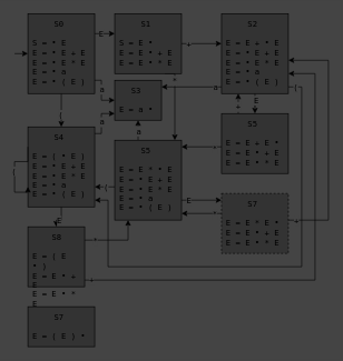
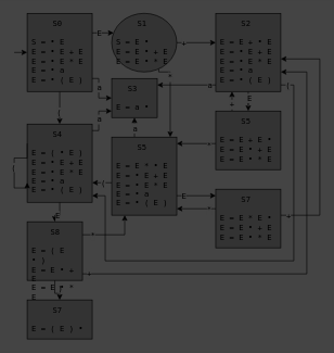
  <mxCell id="0" />
  <mxCell id="1" parent="0" />
  <mxCell id="2" style="edgeStyle=orthogonalEdgeStyle;rounded=0;orthogonalLoop=1;jettySize=auto;html=1;fontFamily=monospace;fontSize=12;fontColor=default;" parent="1" source="8" target="33" edge="1"><mxGeometry relative="1" as="geometry"><Array as="points"><mxPoint x="151" y="50" /><mxPoint x="151" y="50" /></Array></mxGeometry></mxCell>
  <mxCell id="3" value="E" style="edgeLabel;html=1;align=center;verticalAlign=middle;resizable=0;points=[];rounded=0;strokeColor=default;spacing=10;fontFamily=monospace;fontSize=12;fontColor=default;fillColor=default;labelBackgroundColor=#444444;" parent="2" vertex="1" connectable="0"><mxGeometry x="-0.02" relative="1" as="geometry"><mxPoint x="-5" as="offset" /></mxGeometry></mxCell>
  <mxCell id="4" style="rounded=0;orthogonalLoop=1;jettySize=auto;html=1;fontFamily=monospace;fontSize=12;fontColor=default;edgeStyle=orthogonalEdgeStyle;" parent="1" source="8" target="21" edge="1"><mxGeometry relative="1" as="geometry"><Array as="points"><mxPoint x="151" y="120" /><mxPoint x="151" y="150" /></Array></mxGeometry></mxCell>
  <mxCell id="5" value="a" style="edgeLabel;html=1;align=center;verticalAlign=middle;resizable=0;points=[];rounded=0;strokeColor=default;spacing=10;fontFamily=monospace;fontSize=12;fontColor=default;fillColor=default;labelBackgroundColor=#444444;" parent="4" vertex="1" connectable="0"><mxGeometry x="-0.008" relative="1" as="geometry"><mxPoint y="-6" as="offset" /></mxGeometry></mxCell>
  <mxCell id="6" style="edgeStyle=orthogonalEdgeStyle;rounded=0;orthogonalLoop=1;jettySize=auto;html=1;fontFamily=monospace;fontSize=12;fontColor=default;" parent="1" source="8" target="13" edge="1"><mxGeometry relative="1" as="geometry" /></mxCell>
  <mxCell id="7" value="(" style="edgeLabel;html=1;align=center;verticalAlign=middle;resizable=0;points=[];rounded=0;strokeColor=default;spacing=10;fontFamily=monospace;fontSize=12;fontColor=default;fillColor=default;labelBackgroundColor=#444444;" parent="6" vertex="1" connectable="0"><mxGeometry x="0.259" y="-1" relative="1" as="geometry"><mxPoint as="offset" /></mxGeometry></mxCell>
  <mxCell id="8" value="&lt;div style=&quot;text-align: center;&quot;&gt;S0&lt;/div&gt;&lt;div&gt;&lt;br&gt;&lt;/div&gt;S = •&amp;nbsp;E&lt;div&gt;E =&amp;nbsp;&lt;span style=&quot;background-color: initial;&quot;&gt;•&lt;/span&gt;&lt;span style=&quot;background-color: initial;&quot;&gt;&amp;nbsp;E + E&lt;/span&gt;&lt;/div&gt;&lt;div&gt;E =&amp;nbsp;&lt;span style=&quot;background-color: initial;&quot;&gt;•&lt;/span&gt;&lt;span style=&quot;background-color: initial;&quot;&gt;&amp;nbsp;E * E&lt;/span&gt;&lt;/div&gt;&lt;div&gt;E =&amp;nbsp;&lt;span style=&quot;background-color: initial;&quot;&gt;•&lt;/span&gt;&lt;span style=&quot;background-color: initial;&quot;&gt;&amp;nbsp;a&lt;/span&gt;&lt;/div&gt;&lt;div&gt;E =&amp;nbsp;&lt;span style=&quot;background-color: initial;&quot;&gt;•&lt;/span&gt;&lt;span style=&quot;background-color: initial;&quot;&gt;&amp;nbsp;( E )&lt;/span&gt;&lt;/div&gt;" style="rounded=0;whiteSpace=wrap;html=1;fontFamily=monospace;align=left;spacing=7;verticalAlign=top;spacingTop=-3;fillColor=#333333;" parent="1" vertex="1"><mxGeometry x="40.98" y="20" width="100" height="120" as="geometry" /></mxCell>
  <mxCell id="9" style="edgeStyle=orthogonalEdgeStyle;rounded=0;orthogonalLoop=1;jettySize=auto;html=1;fontFamily=monospace;fontSize=12;fontColor=default;" parent="1" source="13" target="20" edge="1"><mxGeometry relative="1" as="geometry" /></mxCell>
  <mxCell id="10" value="E" style="edgeLabel;html=1;align=center;verticalAlign=middle;resizable=0;points=[];rounded=0;strokeColor=default;spacing=10;fontFamily=monospace;fontSize=12;fontColor=default;fillColor=default;labelBackgroundColor=#444444;" parent="9" vertex="1" connectable="0"><mxGeometry x="0.278" relative="1" as="geometry"><mxPoint as="offset" /></mxGeometry></mxCell>
  <mxCell id="11" style="edgeStyle=orthogonalEdgeStyle;rounded=0;orthogonalLoop=1;jettySize=auto;html=1;fontFamily=monospace;fontSize=12;fontColor=default;" parent="1" source="13" target="21" edge="1"><mxGeometry relative="1" as="geometry"><Array as="points"><mxPoint x="151" y="200" /><mxPoint x="151" y="170" /></Array></mxGeometry></mxCell>
  <mxCell id="12" value="a" style="edgeLabel;html=1;align=center;verticalAlign=middle;resizable=0;points=[];rounded=0;strokeColor=default;spacing=10;fontFamily=monospace;fontSize=12;fontColor=default;fillColor=default;labelBackgroundColor=#444444;" parent="11" vertex="1" connectable="0"><mxGeometry x="0.553" y="-2" relative="1" as="geometry"><mxPoint x="-7" y="10" as="offset" /></mxGeometry></mxCell>
  <mxCell id="13" value="&lt;div style=&quot;text-align: center;&quot;&gt;S4&lt;/div&gt;&lt;div&gt;&lt;br&gt;&lt;/div&gt;&lt;div&gt;E = (&amp;nbsp;&lt;span style=&quot;background-color: initial;&quot;&gt;•&lt;/span&gt;&lt;span style=&quot;background-color: initial;&quot;&gt;&amp;nbsp;E )&lt;/span&gt;&lt;/div&gt;&lt;div&gt;E =&amp;nbsp;&lt;span style=&quot;background-color: initial;&quot;&gt;•&lt;/span&gt;&lt;span style=&quot;background-color: initial;&quot;&gt;&amp;nbsp;E + E&lt;/span&gt;&lt;/div&gt;&lt;div&gt;E =&amp;nbsp;&lt;span style=&quot;background-color: initial;&quot;&gt;•&lt;/span&gt;&lt;span style=&quot;background-color: initial;&quot;&gt;&amp;nbsp;E * E&lt;/span&gt;&lt;/div&gt;&lt;div&gt;E =&amp;nbsp;&lt;span style=&quot;background-color: initial;&quot;&gt;•&lt;/span&gt;&lt;span style=&quot;background-color: initial;&quot;&gt;&amp;nbsp;a&lt;/span&gt;&lt;/div&gt;&lt;div&gt;E =&amp;nbsp;&lt;span style=&quot;background-color: initial;&quot;&gt;•&lt;/span&gt;&lt;span style=&quot;background-color: initial;&quot;&gt;&amp;nbsp;( E )&lt;/span&gt;&lt;/div&gt;" style="rounded=0;whiteSpace=wrap;html=1;fontFamily=monospace;align=left;spacing=7;verticalAlign=top;spacingTop=-3;fillColor=#333333;" parent="1" vertex="1"><mxGeometry x="40.98" y="190" width="100.02" height="120.09" as="geometry" /></mxCell>
+ <mxCell id="14" style="edgeStyle=orthogonalEdgeStyle;rounded=0;orthogonalLoop=1;jettySize=auto;html=1;fontFamily=monospace;fontSize=12;fontColor=default;" parent="1" source="20" target="44" edge="1"><mxGeometry relative="1" as="geometry" /></mxCell>
+ <mxCell id="15" value=")" style="edgeLabel;html=1;align=center;verticalAlign=middle;resizable=0;points=[];rounded=0;strokeColor=default;spacing=10;fontFamily=monospace;fontSize=12;fontColor=default;fillColor=default;labelBackgroundColor=#444444;" parent="14" vertex="1" connectable="0"><mxGeometry x="0.605" relative="1" as="geometry"><mxPoint y="-10" as="offset" /></mxGeometry></mxCell>
  <mxCell id="16" style="edgeStyle=orthogonalEdgeStyle;rounded=0;orthogonalLoop=1;jettySize=auto;html=1;fontFamily=monospace;fontSize=12;fontColor=default;" parent="1" source="20" target="51" edge="1"><mxGeometry relative="1" as="geometry"><Array as="points"><mxPoint x="191" y="360" /></Array></mxGeometry></mxCell>
  <mxCell id="17" value="*" style="edgeLabel;html=1;align=center;verticalAlign=middle;resizable=0;points=[];rounded=0;strokeColor=default;spacing=10;fontFamily=monospace;fontSize=12;fontColor=default;fillColor=default;labelBackgroundColor=#444444;" parent="16" vertex="1" connectable="0"><mxGeometry x="-0.205" y="-1" relative="1" as="geometry"><mxPoint x="-22" as="offset" /></mxGeometry></mxCell>
  <mxCell id="18" style="edgeStyle=orthogonalEdgeStyle;rounded=0;orthogonalLoop=1;jettySize=auto;html=1;fontFamily=monospace;fontSize=12;fontColor=default;" parent="1" source="20" target="28" edge="1"><mxGeometry relative="1" as="geometry"><Array as="points"><mxPoint x="471" y="420" /><mxPoint x="471" y="110" /></Array></mxGeometry></mxCell>
  <mxCell id="19" value="+" style="edgeLabel;html=1;align=center;verticalAlign=middle;resizable=0;points=[];rounded=0;strokeColor=default;spacing=10;fontFamily=monospace;fontSize=12;fontColor=default;fillColor=default;labelBackgroundColor=#444444;" parent="18" vertex="1" connectable="0"><mxGeometry x="-0.904" y="1" relative="1" as="geometry"><mxPoint x="-23" as="offset" /></mxGeometry></mxCell>
  <mxCell id="20" value="&lt;div style=&quot;text-align: center;&quot;&gt;S8&lt;/div&gt;&lt;div&gt;&lt;br&gt;&lt;/div&gt;E = ( E •&amp;nbsp;)&lt;div&gt;E = E&amp;nbsp;&lt;span style=&quot;background-color: initial;&quot;&gt;•&lt;/span&gt;&lt;span style=&quot;background-color: initial;&quot;&gt;&amp;nbsp;+ E&lt;/span&gt;&lt;/div&gt;&lt;div&gt;E = E&amp;nbsp;&lt;span style=&quot;background-color: initial;&quot;&gt;•&lt;/span&gt;&lt;span style=&quot;background-color: initial;&quot;&gt;&amp;nbsp;* E&lt;/span&gt;&lt;/div&gt;" style="rounded=0;whiteSpace=wrap;html=1;fontFamily=monospace;align=left;spacing=7;verticalAlign=top;spacingTop=-3;fillColor=#333333;" parent="1" vertex="1"><mxGeometry x="40.98" y="340" width="85" height="90" as="geometry" /></mxCell>
  <mxCell id="21" value="&lt;div style=&quot;text-align: center;&quot;&gt;S3&lt;/div&gt;&lt;div&gt;&lt;br&gt;&lt;/div&gt;&lt;div&gt;E = a •&lt;/div&gt;" style="rounded=0;whiteSpace=wrap;html=1;fontFamily=monospace;align=left;spacing=7;verticalAlign=top;spacingTop=-3;fillColor=#333333;" parent="1" vertex="1"><mxGeometry x="171" y="120" width="70.02" height="60" as="geometry" /></mxCell>
  <mxCell id="22" style="edgeStyle=orthogonalEdgeStyle;rounded=0;orthogonalLoop=1;jettySize=auto;html=1;fontFamily=monospace;fontSize=12;fontColor=default;" parent="1" source="28" target="38" edge="1"><mxGeometry relative="1" as="geometry"><mxPoint x="391" y="242.09" as="sourcePoint" /></mxGeometry></mxCell>
  <mxCell id="23" value="E" style="edgeLabel;html=1;align=center;verticalAlign=middle;resizable=0;points=[];rounded=0;strokeColor=default;spacing=10;fontFamily=monospace;fontSize=12;fontColor=default;fillColor=default;labelBackgroundColor=#444444;" parent="22" vertex="1" connectable="0"><mxGeometry x="-0.608" y="1" relative="1" as="geometry"><mxPoint as="offset" /></mxGeometry></mxCell>
  <mxCell id="24" style="edgeStyle=orthogonalEdgeStyle;rounded=0;orthogonalLoop=1;jettySize=auto;html=1;fontFamily=monospace;fontSize=12;fontColor=default;" parent="1" source="28" target="21" edge="1"><mxGeometry relative="1" as="geometry"><Array as="points"><mxPoint x="291" y="130" /><mxPoint x="291" y="130" /></Array><mxPoint x="340.98" y="182.097" as="sourcePoint" /></mxGeometry></mxCell>
  <mxCell id="25" value="a" style="edgeLabel;html=1;align=center;verticalAlign=middle;resizable=0;points=[];rounded=0;strokeColor=default;spacing=10;fontFamily=monospace;fontSize=12;fontColor=default;fillColor=default;labelBackgroundColor=#444444;" parent="24" vertex="1" connectable="0"><mxGeometry x="-0.105" y="1" relative="1" as="geometry"><mxPoint x="31" y="-1" as="offset" /></mxGeometry></mxCell>
  <mxCell id="26" style="edgeStyle=orthogonalEdgeStyle;rounded=0;orthogonalLoop=1;jettySize=auto;html=1;fontFamily=monospace;fontSize=12;fontColor=default;" parent="1" source="28" target="13" edge="1"><mxGeometry relative="1" as="geometry"><mxPoint x="340.98" y="230.09" as="sourcePoint" /><Array as="points"><mxPoint x="451" y="130" /><mxPoint x="451" y="400" /><mxPoint x="161" y="400" /><mxPoint x="161" y="300" /></Array></mxGeometry></mxCell>
  <mxCell id="27" value="(" style="edgeLabel;html=1;align=center;verticalAlign=middle;resizable=0;points=[];rounded=0;strokeColor=default;spacing=10;fontFamily=monospace;fontSize=12;fontColor=default;fillColor=default;labelBackgroundColor=#444444;" parent="26" vertex="1" connectable="0"><mxGeometry x="0.043" y="-1" relative="1" as="geometry"><mxPoint x="65" y="-269" as="offset" /></mxGeometry></mxCell>
  <mxCell id="28" value="&lt;div style=&quot;text-align: center;&quot;&gt;S2&lt;/div&gt;&lt;div&gt;&lt;br&gt;&lt;/div&gt;&lt;div&gt;E = E +&amp;nbsp;&lt;span style=&quot;background-color: initial;&quot;&gt;•&lt;/span&gt;&lt;span style=&quot;background-color: initial;&quot;&gt;&amp;nbsp;E&lt;/span&gt;&lt;/div&gt;&lt;div&gt;E =&amp;nbsp;&lt;span style=&quot;background-color: initial;&quot;&gt;•&lt;/span&gt;&lt;span style=&quot;background-color: initial;&quot;&gt;&amp;nbsp;E + E&lt;/span&gt;&lt;/div&gt;&lt;div&gt;E =&amp;nbsp;&lt;span style=&quot;background-color: initial;&quot;&gt;•&lt;/span&gt;&lt;span style=&quot;background-color: initial;&quot;&gt;&amp;nbsp;E * E&lt;/span&gt;&lt;/div&gt;&lt;div&gt;E =&amp;nbsp;&lt;span style=&quot;background-color: initial;&quot;&gt;•&lt;/span&gt;&lt;span style=&quot;background-color: initial;&quot;&gt;&amp;nbsp;a&lt;/span&gt;&lt;/div&gt;&lt;div&gt;E =&amp;nbsp;&lt;span style=&quot;background-color: initial;&quot;&gt;•&lt;/span&gt;&lt;span style=&quot;background-color: initial;&quot;&gt;&amp;nbsp;( E )&lt;/span&gt;&lt;/div&gt;" style="rounded=0;whiteSpace=wrap;html=1;fontFamily=monospace;align=left;spacing=7;verticalAlign=top;spacingTop=-3;fillColor=#333333;" parent="1" vertex="1"><mxGeometry x="330.98" y="20" width="100.02" height="120" as="geometry" /></mxCell>
  <mxCell id="29" style="edgeStyle=orthogonalEdgeStyle;rounded=0;orthogonalLoop=1;jettySize=auto;html=1;fontFamily=monospace;fontSize=12;fontColor=default;" parent="1" source="33" target="28" edge="1"><mxGeometry relative="1" as="geometry"><Array as="points"><mxPoint x="331" y="50" /><mxPoint x="331" y="50" /></Array></mxGeometry></mxCell>
  <mxCell id="30" value="+" style="edgeLabel;html=1;align=center;verticalAlign=middle;resizable=0;points=[];rounded=0;strokeColor=default;spacing=10;fontFamily=monospace;fontSize=12;fontColor=default;fillColor=default;labelBackgroundColor=#444444;" parent="29" vertex="1" connectable="0"><mxGeometry x="-0.18" relative="1" as="geometry"><mxPoint x="-15" as="offset" /></mxGeometry></mxCell>
  <mxCell id="31" style="edgeStyle=orthogonalEdgeStyle;rounded=0;orthogonalLoop=1;jettySize=auto;html=1;fontFamily=monospace;fontSize=12;fontColor=default;exitX=0.75;exitY=1;exitDx=0;exitDy=0;" parent="1" source="33" target="51" edge="1"><mxGeometry relative="1" as="geometry"><Array as="points"><mxPoint x="261" y="110" /></Array></mxGeometry></mxCell>
  <mxCell id="32" value="*" style="edgeLabel;html=1;align=center;verticalAlign=middle;resizable=0;points=[];rounded=0;strokeColor=default;spacing=10;fontFamily=monospace;fontSize=12;fontColor=default;fillColor=default;labelBackgroundColor=#444444;" parent="31" vertex="1" connectable="0"><mxGeometry x="0.408" y="1" relative="1" as="geometry"><mxPoint x="-2" y="-56" as="offset" /></mxGeometry></mxCell>
- <mxCell id="33" value="&lt;div style=&quot;text-align: center;&quot;&gt;S1&lt;/div&gt;&lt;div&gt;&lt;br&gt;&lt;/div&gt;S = E •&lt;div&gt;E = E&amp;nbsp;&lt;span style=&quot;background-color: initial;&quot;&gt;•&lt;/span&gt;&lt;span style=&quot;background-color: initial;&quot;&gt;&amp;nbsp;+ E&lt;/span&gt;&lt;/div&gt;&lt;div&gt;E = E&amp;nbsp;&lt;span style=&quot;background-color: initial;&quot;&gt;•&lt;/span&gt;&lt;span style=&quot;background-color: initial;&quot;&gt;&amp;nbsp;* E&lt;/span&gt;&lt;/div&gt;" style="rounded=0;whiteSpace=wrap;html=1;fontFamily=monospace;align=left;spacing=7;verticalAlign=top;spacingTop=-3;fillColor=#333333;" parent="1" vertex="1"><mxGeometry x="171" y="20" width="100" height="90" as="geometry" /></mxCell>
+ <mxCell id="33" value="&lt;div style=&quot;text-align: center;&quot;&gt;S1&lt;/div&gt;&lt;div&gt;&lt;br&gt;&lt;/div&gt;S = E •&lt;div&gt;E = E&amp;nbsp;&lt;span style=&quot;background-color: initial;&quot;&gt;•&lt;/span&gt;&lt;span style=&quot;background-color: initial;&quot;&gt;&amp;nbsp;+ E&lt;/span&gt;&lt;/div&gt;&lt;div&gt;E = E&amp;nbsp;&lt;span style=&quot;background-color: initial;&quot;&gt;•&lt;/span&gt;&lt;span style=&quot;background-color: initial;&quot;&gt;&amp;nbsp;* E&lt;/span&gt;&lt;/div&gt;" style="ellipse;whiteSpace=wrap;html=1;fontFamily=monospace;align=left;spacing=7;verticalAlign=top;spacingTop=-3;fillColor=#333333;" parent="1" vertex="1"><mxGeometry x="171" y="20" width="100" height="90" as="geometry" /></mxCell>
  <mxCell id="34" style="edgeStyle=orthogonalEdgeStyle;rounded=0;orthogonalLoop=1;jettySize=auto;html=1;fontFamily=monospace;fontSize=12;fontColor=default;entryX=0.25;entryY=1;entryDx=0;entryDy=0;" parent="1" source="38" target="28" edge="1"><mxGeometry relative="1" as="geometry"><mxPoint x="371" y="242.09" as="targetPoint" /><Array as="points"><mxPoint x="356" y="160" /><mxPoint x="356" y="160" /></Array></mxGeometry></mxCell>
  <mxCell id="35" value="+" style="edgeLabel;html=1;align=center;verticalAlign=middle;resizable=0;points=[];rounded=0;strokeColor=default;spacing=10;fontFamily=monospace;fontSize=12;fontColor=default;fillColor=default;labelBackgroundColor=#444444;" parent="34" vertex="1" connectable="0"><mxGeometry x="-0.267" relative="1" as="geometry"><mxPoint as="offset" /></mxGeometry></mxCell>
  <mxCell id="36" style="edgeStyle=orthogonalEdgeStyle;rounded=0;orthogonalLoop=1;jettySize=auto;html=1;fontFamily=monospace;fontSize=12;fontColor=default;" parent="1" source="38" target="51" edge="1"><mxGeometry relative="1" as="geometry"><Array as="points"><mxPoint x="321" y="220" /><mxPoint x="321" y="220" /></Array></mxGeometry></mxCell>
  <mxCell id="37" value="*" style="edgeLabel;html=1;align=center;verticalAlign=middle;resizable=0;points=[];rounded=0;strokeColor=default;spacing=10;fontFamily=monospace;fontSize=12;fontColor=default;fillColor=default;labelBackgroundColor=#444444;" parent="36" vertex="1" connectable="0"><mxGeometry x="0.024" y="2" relative="1" as="geometry"><mxPoint x="21" as="offset" /></mxGeometry></mxCell>
  <mxCell id="38" value="&lt;div style=&quot;text-align: center;&quot;&gt;S5&lt;/div&gt;&lt;div&gt;&lt;br&gt;&lt;/div&gt;E = E + E •&lt;div&gt;E = E&amp;nbsp;&lt;span style=&quot;background-color: initial;&quot;&gt;•&lt;/span&gt;&lt;span style=&quot;background-color: initial;&quot;&gt;&amp;nbsp;+ E&lt;/span&gt;&lt;/div&gt;&lt;div&gt;E = E&amp;nbsp;&lt;span style=&quot;background-color: initial;&quot;&gt;•&lt;/span&gt;&lt;span style=&quot;background-color: initial;&quot;&gt;&amp;nbsp;* E&lt;/span&gt;&lt;/div&gt;" style="rounded=0;whiteSpace=wrap;html=1;fontFamily=monospace;align=left;spacing=7;verticalAlign=top;spacingTop=-3;fillColor=#333333;" parent="1" vertex="1"><mxGeometry x="330.98" y="170" width="100.02" height="90" as="geometry" /></mxCell>
  <mxCell id="39" style="edgeStyle=orthogonalEdgeStyle;rounded=0;orthogonalLoop=1;jettySize=auto;html=1;fontFamily=monospace;fontSize=12;fontColor=default;" parent="1" source="43" target="51" edge="1"><mxGeometry relative="1" as="geometry"><Array as="points"><mxPoint x="291" y="320" /><mxPoint x="291" y="320" /></Array></mxGeometry></mxCell>
  <mxCell id="40" value="*" style="edgeLabel;html=1;align=center;verticalAlign=middle;resizable=0;points=[];rounded=0;strokeColor=default;spacing=10;fontFamily=monospace;fontSize=12;fontColor=default;fillColor=default;labelBackgroundColor=#444444;" parent="39" vertex="1" connectable="0"><mxGeometry x="-0.341" relative="1" as="geometry"><mxPoint x="10" as="offset" /></mxGeometry></mxCell>
  <mxCell id="41" style="edgeStyle=orthogonalEdgeStyle;rounded=0;orthogonalLoop=1;jettySize=auto;html=1;fontFamily=monospace;fontSize=12;fontColor=default;" parent="1" source="43" target="28" edge="1"><mxGeometry relative="1" as="geometry"><mxPoint x="460.98" y="220.09" as="targetPoint" /><Array as="points"><mxPoint x="491" y="330" /><mxPoint x="491" y="90" /></Array></mxGeometry></mxCell>
  <mxCell id="42" value="+" style="edgeLabel;html=1;align=center;verticalAlign=middle;resizable=0;points=[];rounded=0;strokeColor=default;spacing=10;fontFamily=monospace;fontSize=12;fontColor=default;fillColor=default;labelBackgroundColor=#444444;" parent="41" vertex="1" connectable="0"><mxGeometry x="-0.94" relative="1" as="geometry"><mxPoint as="offset" /></mxGeometry></mxCell>
- <mxCell id="43" value="&lt;div style=&quot;text-align: center;&quot;&gt;S7&lt;/div&gt;&lt;div&gt;&lt;br&gt;&lt;/div&gt;E = E * E •&lt;div&gt;E = E&amp;nbsp;&lt;span style=&quot;background-color: initial;&quot;&gt;•&lt;/span&gt;&lt;span style=&quot;background-color: initial;&quot;&gt;&amp;nbsp;+ E&lt;/span&gt;&lt;/div&gt;&lt;div&gt;E = E&amp;nbsp;&lt;span style=&quot;background-color: initial;&quot;&gt;•&lt;/span&gt;&lt;span style=&quot;background-color: initial;&quot;&gt;&amp;nbsp;* E&lt;/span&gt;&lt;/div&gt;" style="rounded=0;whiteSpace=wrap;html=1;fontFamily=monospace;align=left;spacing=7;verticalAlign=top;spacingTop=-3;fillColor=#333333;dashed=1;" parent="1" vertex="1"><mxGeometry x="330.98" y="290" width="100.02" height="90" as="geometry" /></mxCell>
+ <mxCell id="43" value="&lt;div style=&quot;text-align: center;&quot;&gt;S7&lt;/div&gt;&lt;div&gt;&lt;br&gt;&lt;/div&gt;E = E * E •&lt;div&gt;E = E&amp;nbsp;&lt;span style=&quot;background-color: initial;&quot;&gt;•&lt;/span&gt;&lt;span style=&quot;background-color: initial;&quot;&gt;&amp;nbsp;+ E&lt;/span&gt;&lt;/div&gt;&lt;div&gt;E = E&amp;nbsp;&lt;span style=&quot;background-color: initial;&quot;&gt;•&lt;/span&gt;&lt;span style=&quot;background-color: initial;&quot;&gt;&amp;nbsp;* E&lt;/span&gt;&lt;/div&gt;" style="rounded=0;whiteSpace=wrap;html=1;fontFamily=monospace;align=left;spacing=7;verticalAlign=top;spacingTop=-3;fillColor=#333333;" parent="1" vertex="1"><mxGeometry x="330.98" y="290" width="100.02" height="90" as="geometry" /></mxCell>
  <mxCell id="44" value="&lt;div style=&quot;text-align: center;&quot;&gt;&lt;span style=&quot;background-color: initial;&quot;&gt;S7&lt;/span&gt;&lt;/div&gt;&lt;div&gt;&lt;span style=&quot;background-color: initial;&quot;&gt;&lt;br&gt;&lt;/span&gt;&lt;/div&gt;&lt;div&gt;&lt;span style=&quot;background-color: initial;&quot;&gt;E = ( E )&amp;nbsp;&lt;/span&gt;&lt;span style=&quot;background-color: initial;&quot;&gt;•&lt;/span&gt;&lt;br&gt;&lt;/div&gt;" style="rounded=0;whiteSpace=wrap;html=1;fontFamily=monospace;align=left;spacing=7;verticalAlign=top;spacingTop=-3;fillColor=#333333;" parent="1" vertex="1"><mxGeometry x="40.98" y="460" width="100.02" height="60" as="geometry" /></mxCell>
  <mxCell id="45" style="edgeStyle=orthogonalEdgeStyle;rounded=0;orthogonalLoop=1;jettySize=auto;html=1;fontFamily=monospace;fontSize=12;fontColor=default;" parent="1" source="51" target="43" edge="1"><mxGeometry relative="1" as="geometry"><Array as="points"><mxPoint x="291" y="300" /><mxPoint x="291" y="300" /></Array></mxGeometry></mxCell>
  <mxCell id="46" value="E" style="edgeLabel;html=1;align=center;verticalAlign=middle;resizable=0;points=[];rounded=0;strokeColor=default;spacing=10;fontFamily=monospace;fontSize=12;fontColor=default;fillColor=default;labelBackgroundColor=#444444;" parent="45" vertex="1" connectable="0"><mxGeometry x="0.202" relative="1" as="geometry"><mxPoint x="-26" as="offset" /></mxGeometry></mxCell>
  <mxCell id="47" style="edgeStyle=orthogonalEdgeStyle;rounded=0;orthogonalLoop=1;jettySize=auto;html=1;fontFamily=monospace;fontSize=12;fontColor=default;" parent="1" source="51" target="13" edge="1"><mxGeometry relative="1" as="geometry"><Array as="points"><mxPoint x="170.98" y="280.09" /><mxPoint x="170.98" y="280.09" /></Array></mxGeometry></mxCell>
  <mxCell id="48" value="(" style="edgeLabel;html=1;align=center;verticalAlign=middle;resizable=0;points=[];rounded=0;strokeColor=default;spacing=10;fontFamily=monospace;fontSize=12;fontColor=default;fillColor=default;labelBackgroundColor=#444444;" parent="47" vertex="1" connectable="0"><mxGeometry x="-0.039" y="1" relative="1" as="geometry"><mxPoint as="offset" /></mxGeometry></mxCell>
  <mxCell id="49" style="edgeStyle=orthogonalEdgeStyle;rounded=0;orthogonalLoop=1;jettySize=auto;html=1;fontFamily=monospace;fontSize=12;fontColor=default;" parent="1" source="51" target="21" edge="1"><mxGeometry relative="1" as="geometry"><Array as="points"><mxPoint x="206" y="200" /><mxPoint x="206" y="200" /></Array></mxGeometry></mxCell>
  <mxCell id="50" value="a" style="edgeLabel;html=1;align=center;verticalAlign=middle;resizable=0;points=[];rounded=0;strokeColor=default;spacing=10;fontFamily=monospace;fontSize=12;fontColor=default;fillColor=default;labelBackgroundColor=#444444;" parent="49" vertex="1" connectable="0"><mxGeometry x="0.236" y="-1" relative="1" as="geometry"><mxPoint x="-1" y="5" as="offset" /></mxGeometry></mxCell>
  <mxCell id="51" value="&lt;div style=&quot;text-align: center;&quot;&gt;S5&lt;/div&gt;&lt;div&gt;&lt;br&gt;&lt;/div&gt;&lt;div&gt;E = E *&amp;nbsp;&lt;span style=&quot;background-color: initial;&quot;&gt;•&lt;/span&gt;&lt;span style=&quot;background-color: initial;&quot;&gt;&amp;nbsp;E&lt;/span&gt;&lt;/div&gt;&lt;div&gt;E =&amp;nbsp;&lt;span style=&quot;background-color: initial;&quot;&gt;•&lt;/span&gt;&lt;span style=&quot;background-color: initial;&quot;&gt;&amp;nbsp;E + E&lt;/span&gt;&lt;/div&gt;&lt;div&gt;E =&amp;nbsp;&lt;span style=&quot;background-color: initial;&quot;&gt;•&lt;/span&gt;&lt;span style=&quot;background-color: initial;&quot;&gt;&amp;nbsp;E * E&lt;/span&gt;&lt;/div&gt;&lt;div&gt;E =&amp;nbsp;&lt;span style=&quot;background-color: initial;&quot;&gt;•&lt;/span&gt;&lt;span style=&quot;background-color: initial;&quot;&gt;&amp;nbsp;a&lt;/span&gt;&lt;/div&gt;&lt;div&gt;E =&amp;nbsp;&lt;span style=&quot;background-color: initial;&quot;&gt;•&lt;/span&gt;&lt;span style=&quot;background-color: initial;&quot;&gt;&amp;nbsp;( E )&lt;/span&gt;&lt;/div&gt;" style="rounded=0;whiteSpace=wrap;html=1;fontFamily=monospace;align=left;spacing=7;verticalAlign=top;spacingTop=-3;fillColor=#333333;" parent="1" vertex="1"><mxGeometry x="171" y="210" width="100.02" height="119.91" as="geometry" /></mxCell>
  <mxCell id="52" style="edgeStyle=orthogonalEdgeStyle;rounded=0;orthogonalLoop=1;jettySize=auto;html=1;entryX=0;entryY=0.75;entryDx=0;entryDy=0;fontFamily=monospace;fontSize=12;fontColor=default;exitX=0;exitY=0.25;exitDx=0;exitDy=0;" parent="1" source="13" target="13" edge="1"><mxGeometry relative="1" as="geometry"><Array as="points"><mxPoint x="20.98" y="242.09" /><mxPoint x="20.98" y="288.09" /></Array></mxGeometry></mxCell>
  <mxCell id="53" value="(" style="edgeLabel;html=1;align=center;verticalAlign=middle;resizable=0;points=[];rounded=0;strokeColor=default;spacing=10;fontFamily=monospace;fontSize=12;fontColor=default;fillColor=default;labelBackgroundColor=#444444;" parent="52" vertex="1" connectable="0"><mxGeometry x="-0.039" y="-2" relative="1" as="geometry"><mxPoint as="offset" /></mxGeometry></mxCell>
  <mxCell id="54" value="" style="endArrow=classic;html=1;rounded=0;fontFamily=monospace;fontSize=12;fontColor=default;" parent="1" target="8" edge="1"><mxGeometry width="50" height="50" relative="1" as="geometry"><mxPoint x="21" y="80" as="sourcePoint" /><mxPoint y="50" as="targetPoint" x="-9" /></mxGeometry></mxCell>
